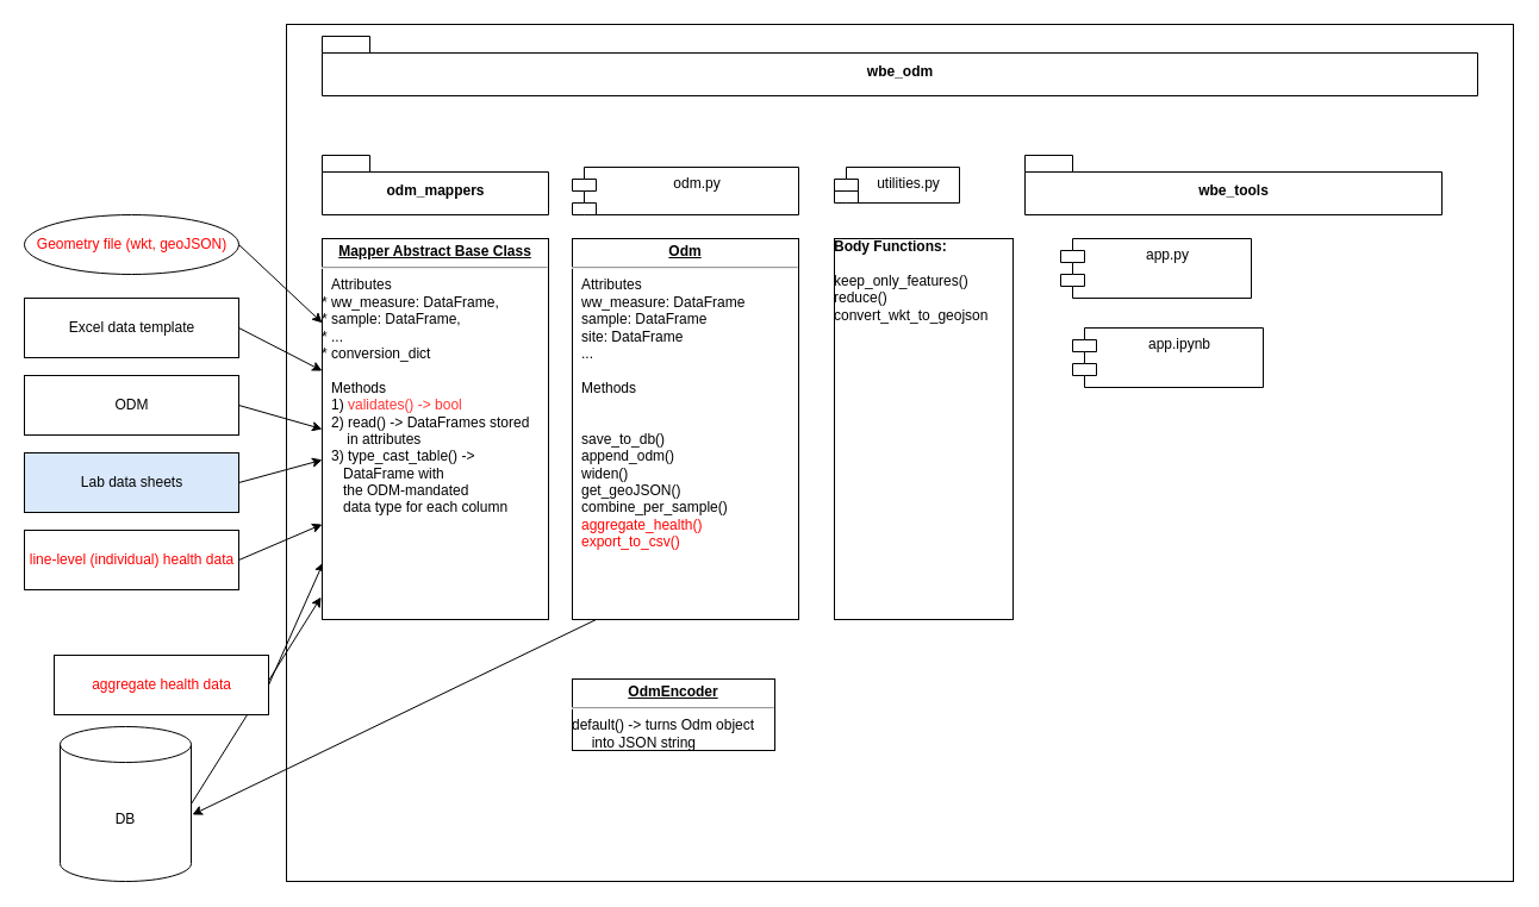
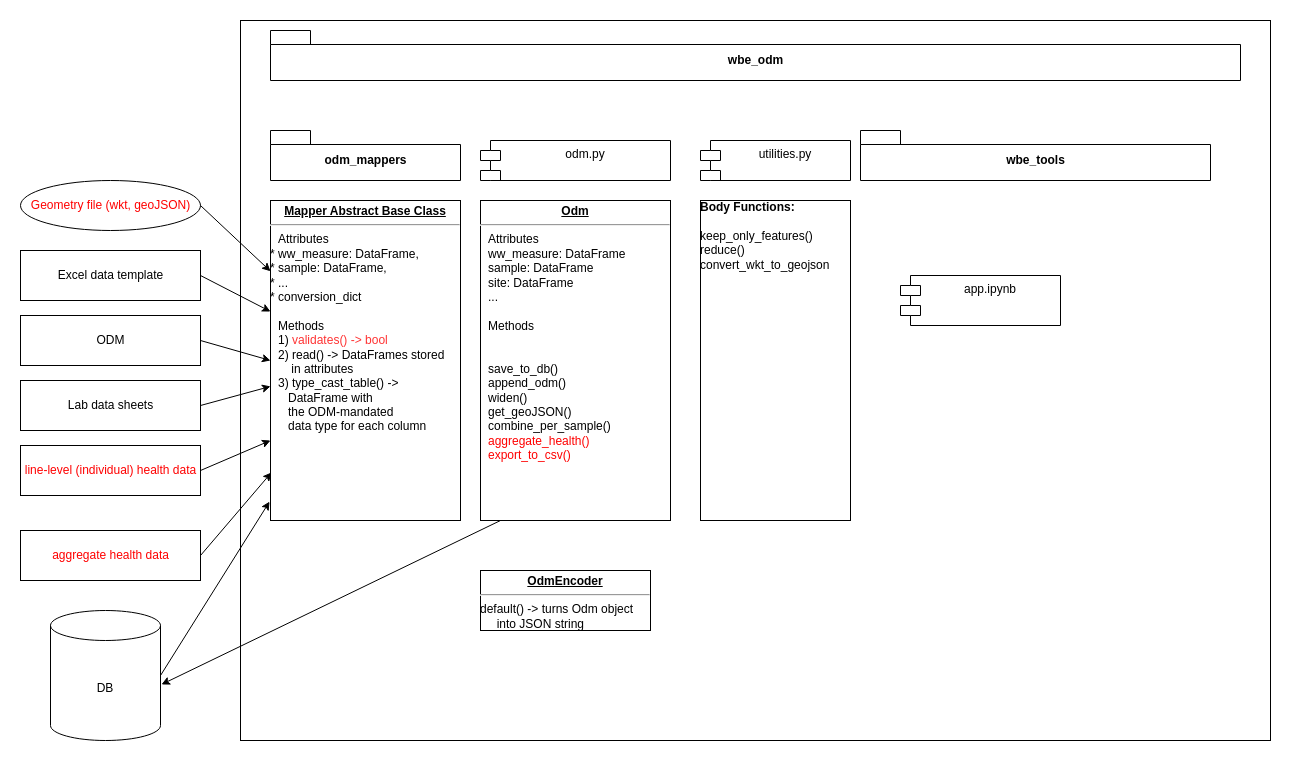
  <mxCell id="0" />
  <mxCell id="1" parent="0" />
  <mxCell id="2" value="" style="rounded=0;whiteSpace=wrap;html=1;fontColor=#FF0000;fillColor=none;" parent="1" vertex="1"><mxGeometry x="240" y="20" width="1030" height="720" as="geometry" /></mxCell>
  <mxCell id="3" value="wbe_odm" style="shape=folder;fontStyle=1;spacingTop=10;tabWidth=40;tabHeight=14;tabPosition=left;html=1;" parent="1" vertex="1"><mxGeometry x="270" y="30" width="970" height="50" as="geometry" /></mxCell>
  <mxCell id="4" value="odm.py " style="shape=module;align=left;spacingLeft=20;align=center;verticalAlign=top;" parent="1" vertex="1"><mxGeometry x="480" y="140" width="190" height="40" as="geometry" /></mxCell>
- <mxCell id="5" value="utilities.py " style="shape=module;align=left;spacingLeft=20;align=center;verticalAlign=top;" parent="1" vertex="1"><mxGeometry x="700" y="140" width="105" height="30" as="geometry" /></mxCell>
+ <mxCell id="5" value="utilities.py " style="shape=module;align=left;spacingLeft=20;align=center;verticalAlign=top;" parent="1" vertex="1"><mxGeometry x="700" y="140" width="150" height="40" as="geometry" /></mxCell>
  <mxCell id="6" value="&lt;p style=&quot;margin: 0px ; margin-top: 4px ; text-align: center ; text-decoration: underline&quot;&gt;&lt;b&gt;Odm&lt;/b&gt;&lt;/p&gt;&lt;hr&gt;&lt;p style=&quot;margin: 0px ; margin-left: 8px&quot;&gt;Attributes&lt;br&gt;&lt;/p&gt;&lt;p style=&quot;margin: 0px ; margin-left: 8px&quot;&gt;ww_measure: DataFrame&lt;/p&gt;&lt;p style=&quot;margin: 0px ; margin-left: 8px&quot;&gt;sample: DataFrame&lt;/p&gt;&lt;p style=&quot;margin: 0px ; margin-left: 8px&quot;&gt;site: DataFrame&lt;/p&gt;&lt;p style=&quot;margin: 0px ; margin-left: 8px&quot;&gt;...&lt;/p&gt;&lt;p style=&quot;margin: 0px ; margin-left: 8px&quot;&gt;&lt;br&gt;&lt;/p&gt;&lt;p style=&quot;margin: 0px ; margin-left: 8px&quot;&gt;Methods&lt;/p&gt;&lt;p style=&quot;margin: 0px ; margin-left: 8px&quot;&gt;&lt;font color=&quot;#ffffff&quot;&gt;load_from(__mapper__)&lt;/font&gt;&lt;/p&gt;&lt;p style=&quot;margin: 0px ; margin-left: 8px&quot;&gt;&lt;font color=&quot;#ffffff&quot;&gt;apprend_from(__mapper__)&lt;/font&gt;&lt;br&gt;&lt;/p&gt;&lt;p style=&quot;margin: 0px ; margin-left: 8px&quot;&gt;save_to_db()&lt;/p&gt;&lt;p style=&quot;margin: 0px ; margin-left: 8px&quot;&gt;append_odm()&lt;/p&gt;&lt;p style=&quot;margin: 0px ; margin-left: 8px&quot;&gt;widen()&lt;/p&gt;&lt;p style=&quot;margin: 0px ; margin-left: 8px&quot;&gt;get_geoJSON()&lt;/p&gt;&lt;p style=&quot;margin: 0px ; margin-left: 8px&quot;&gt;combine_per_sample()&lt;/p&gt;&lt;p style=&quot;margin: 0px ; margin-left: 8px&quot;&gt;&lt;font color=&quot;#FF0000&quot;&gt;aggregate_health()&lt;/font&gt;&lt;/p&gt;&lt;p style=&quot;margin: 0px ; margin-left: 8px&quot;&gt;&lt;font color=&quot;#FF0000&quot;&gt;export_to_csv()&lt;br&gt;&lt;/font&gt;&lt;/p&gt;&lt;p style=&quot;margin: 0px ; margin-left: 8px&quot;&gt;&lt;br&gt;&lt;/p&gt;" style="verticalAlign=top;align=left;overflow=fill;fontSize=12;fontFamily=Helvetica;html=1;" parent="1" vertex="1"><mxGeometry x="480" y="200" width="190" height="320" as="geometry" /></mxCell>
  <mxCell id="7" value="&lt;p style=&quot;margin: 0px ; margin-top: 4px ; text-align: center ; text-decoration: underline&quot;&gt;&lt;b&gt;OdmEncoder&lt;/b&gt;&lt;/p&gt;&lt;hr&gt;default() -&amp;gt; turns Odm object&lt;br&gt;&amp;nbsp; &amp;nbsp; &amp;nbsp;into JSON string" style="verticalAlign=top;align=left;overflow=fill;fontSize=12;fontFamily=Helvetica;html=1;" parent="1" vertex="1"><mxGeometry x="480" y="570" width="170" height="60" as="geometry" /></mxCell>
  <mxCell id="8" value="&lt;div&gt;&lt;b&gt;Body Functions:&lt;/b&gt;&lt;/div&gt;&lt;div&gt;&lt;br&gt;&lt;/div&gt;&lt;div&gt;&lt;span&gt;keep_only_features()&lt;/span&gt;&lt;br&gt;&lt;/div&gt;&lt;div&gt;reduce()&lt;/div&gt;&lt;div&gt;convert_wkt_to_geojson&lt;/div&gt;&lt;div&gt;&lt;br&gt;&lt;/div&gt;&lt;div&gt;&lt;br&gt;&lt;/div&gt;" style="verticalAlign=top;align=left;overflow=fill;fontSize=12;fontFamily=Helvetica;html=1;" parent="1" vertex="1"><mxGeometry x="700" y="200" width="150" height="320" as="geometry" /></mxCell>
  <mxCell id="9" value="Excel data template" style="html=1;" parent="1" vertex="1"><mxGeometry x="20" y="250" width="180" height="50" as="geometry" /></mxCell>
  <mxCell id="10" value="DB" style="shape=cylinder3;whiteSpace=wrap;html=1;boundedLbl=1;backgroundOutline=1;size=15;" parent="1" vertex="1"><mxGeometry x="50" y="610" width="110" height="130" as="geometry" /></mxCell>
  <mxCell id="11" value="" style="endArrow=classic;html=1;exitX=1;exitY=0.5;exitDx=0;exitDy=0;" parent="1" source="9" target="20" edge="1"><mxGeometry width="50" height="50" relative="1" as="geometry"><mxPoint x="145" y="260" as="sourcePoint" /><mxPoint x="240" y="320" as="targetPoint" /></mxGeometry></mxCell>
  <mxCell id="12" value="" style="endArrow=classic;html=1;entryX=1.009;entryY=0.569;entryDx=0;entryDy=0;entryPerimeter=0;" parent="1" target="10" edge="1"><mxGeometry width="50" height="50" relative="1" as="geometry"><mxPoint x="500" y="520" as="sourcePoint" /><mxPoint x="400" y="590" as="targetPoint" /></mxGeometry></mxCell>
  <mxCell id="13" value="" style="endArrow=classic;html=1;entryX=-0.005;entryY=0.941;entryDx=0;entryDy=0;exitX=1;exitY=0.5;exitDx=0;exitDy=0;exitPerimeter=0;entryPerimeter=0;" parent="1" source="10" target="20" edge="1"><mxGeometry width="50" height="50" relative="1" as="geometry"><mxPoint x="150" y="750" as="sourcePoint" /><mxPoint x="250" y="680" as="targetPoint" /></mxGeometry></mxCell>
  <mxCell id="14" value="Geometry file (wkt, geoJSON)" style="ellipse;html=1;fontColor=#FF0000;" parent="1" vertex="1"><mxGeometry x="20" y="180" width="180" height="50" as="geometry" /></mxCell>
  <mxCell id="15" value="" style="endArrow=classic;html=1;exitX=1;exitY=0.5;exitDx=0;exitDy=0;" parent="1" source="14" target="20" edge="1"><mxGeometry width="50" height="50" relative="1" as="geometry"><mxPoint x="170" y="190" as="sourcePoint" /><mxPoint x="265" y="250" as="targetPoint" /></mxGeometry></mxCell>
  <mxCell id="16" value="line-level (individual) health data" style="html=1;fontColor=#FF0000;" parent="1" vertex="1"><mxGeometry x="20" y="445" width="180" height="50" as="geometry" /></mxCell>
  <mxCell id="17" value="" style="endArrow=classic;html=1;exitX=1;exitY=0.5;exitDx=0;exitDy=0;" parent="1" source="16" edge="1"><mxGeometry width="50" height="50" relative="1" as="geometry"><mxPoint x="200" y="490" as="sourcePoint" /><mxPoint x="270" y="440" as="targetPoint" /></mxGeometry></mxCell>
- <mxCell id="18" value="aggregate health data" style="html=1;fontColor=#FF0000;" parent="1" vertex="1"><mxGeometry x="45" y="550" width="180" height="50" as="geometry" /></mxCell>
+ <mxCell id="18" value="aggregate health data" style="html=1;fontColor=#FF0000;" parent="1" vertex="1"><mxGeometry x="20" y="530" width="180" height="50" as="geometry" /></mxCell>
  <mxCell id="19" value="" style="endArrow=classic;html=1;entryX=0.005;entryY=0.85;entryDx=0;entryDy=0;entryPerimeter=0;exitX=1;exitY=0.5;exitDx=0;exitDy=0;" parent="1" source="18" target="20" edge="1"><mxGeometry width="50" height="50" relative="1" as="geometry"><mxPoint x="180" y="590" as="sourcePoint" /><mxPoint x="280" y="520" as="targetPoint" /></mxGeometry></mxCell>
  <mxCell id="20" value="&lt;p style=&quot;margin: 0px ; margin-top: 4px ; text-align: center ; text-decoration: underline&quot;&gt;&lt;b&gt;Mapper Abstract Base Class&lt;/b&gt;&lt;br&gt;&lt;/p&gt;&lt;hr&gt;&lt;p style=&quot;margin: 0px ; margin-left: 8px&quot;&gt;Attributes&lt;br&gt;&lt;/p&gt;* ww_measure: DataFrame,&lt;br&gt;* sample: DataFrame,&lt;br&gt;* ...&lt;br&gt;* conversion_dict&lt;br&gt;&lt;p style=&quot;margin: 0px ; margin-left: 8px&quot;&gt;&lt;br&gt;&lt;/p&gt;&lt;p style=&quot;margin: 0px ; margin-left: 8px&quot;&gt;Methods&lt;/p&gt;&lt;p style=&quot;margin: 0px ; margin-left: 8px&quot;&gt;1) &lt;font color=&quot;#ff3333&quot;&gt;validates() -&amp;gt; bool&lt;/font&gt;&lt;/p&gt;&lt;p style=&quot;margin: 0px ; margin-left: 8px&quot;&gt;2) read() -&amp;gt; DataFrames stored&lt;/p&gt;&lt;p style=&quot;margin: 0px ; margin-left: 8px&quot;&gt;&amp;nbsp; &amp;nbsp; in attributes&lt;/p&gt;&lt;p style=&quot;margin: 0px ; margin-left: 8px&quot;&gt;3) type_cast_table() -&amp;gt;&lt;/p&gt;&lt;p style=&quot;margin: 0px ; margin-left: 8px&quot;&gt;&amp;nbsp; &amp;nbsp;DataFrame with&lt;/p&gt;&lt;p style=&quot;margin: 0px ; margin-left: 8px&quot;&gt;&amp;nbsp; &amp;nbsp;the ODM-mandated&lt;/p&gt;&lt;p style=&quot;margin: 0px ; margin-left: 8px&quot;&gt;&amp;nbsp; &amp;nbsp;data type for each column&lt;/p&gt;&lt;br&gt;&lt;p style=&quot;margin: 0px ; margin-left: 8px&quot;&gt;&lt;br&gt;&lt;/p&gt;" style="verticalAlign=top;align=left;overflow=fill;fontSize=12;fontFamily=Helvetica;html=1;" parent="1" vertex="1"><mxGeometry x="270" y="200" width="190" height="320" as="geometry" /></mxCell>
  <mxCell id="21" value="&lt;div&gt;wbe_tools&lt;/div&gt;" style="shape=folder;fontStyle=1;spacingTop=10;tabWidth=40;tabHeight=14;tabPosition=left;html=1;" parent="1" vertex="1"><mxGeometry x="860" y="130" width="350" height="50" as="geometry" /></mxCell>
- <mxCell id="22" value="app.py" style="shape=module;align=left;spacingLeft=20;align=center;verticalAlign=top;" parent="1" vertex="1"><mxGeometry x="890" y="200" width="160" height="50" as="geometry" /></mxCell>
  <mxCell id="23" value="app.ipynb" style="shape=module;align=left;spacingLeft=20;align=center;verticalAlign=top;" parent="1" vertex="1"><mxGeometry x="900" y="275" width="160" height="50" as="geometry" /></mxCell>
  <mxCell id="24" value="odm_mappers" style="shape=folder;fontStyle=1;spacingTop=10;tabWidth=40;tabHeight=14;tabPosition=left;html=1;" parent="1" vertex="1"><mxGeometry x="270" y="130" width="190" height="50" as="geometry" /></mxCell>
  <mxCell id="25" value="ODM" style="html=1;" parent="1" vertex="1"><mxGeometry x="20" y="315" width="180" height="50" as="geometry" /></mxCell>
- <mxCell id="26" value="Lab data sheets" style="html=1;fillColor=#dae8fc;" parent="1" vertex="1"><mxGeometry x="20" y="380" width="180" height="50" as="geometry" /></mxCell>
+ <mxCell id="26" value="Lab data sheets" style="html=1;" parent="1" vertex="1"><mxGeometry x="20" y="380" width="180" height="50" as="geometry" /></mxCell>
  <mxCell id="27" value="" style="endArrow=classic;html=1;exitX=1;exitY=0.5;exitDx=0;exitDy=0;entryX=0;entryY=0.5;entryDx=0;entryDy=0;" parent="1" source="25" target="20" edge="1"><mxGeometry width="50" height="50" relative="1" as="geometry"><mxPoint x="155" y="270" as="sourcePoint" /><mxPoint x="280" y="326.818" as="targetPoint" /></mxGeometry></mxCell>
  <mxCell id="28" value="" style="endArrow=classic;html=1;exitX=1;exitY=0.5;exitDx=0;exitDy=0;" parent="1" source="26" target="20" edge="1"><mxGeometry width="50" height="50" relative="1" as="geometry"><mxPoint x="165" y="280" as="sourcePoint" /><mxPoint x="290" y="336.818" as="targetPoint" /></mxGeometry></mxCell>
